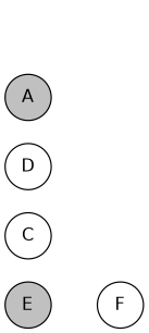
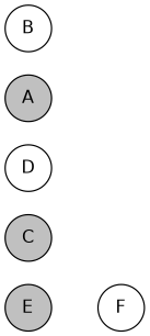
  graph {
    mindist=.1
    rankdir=LR
    node [fillcolor=white fontname=Helvetica margin=0 shape=circle style=filled]
    edge [style=invis]
    E [fillcolor=gray]
    F
-   C
+   C [fillcolor=gray]
    D
    A [fillcolor=gray]
+   B
    subgraph sub_1 {
      E
      F
    }
    E -- F
    F -- F
  }
